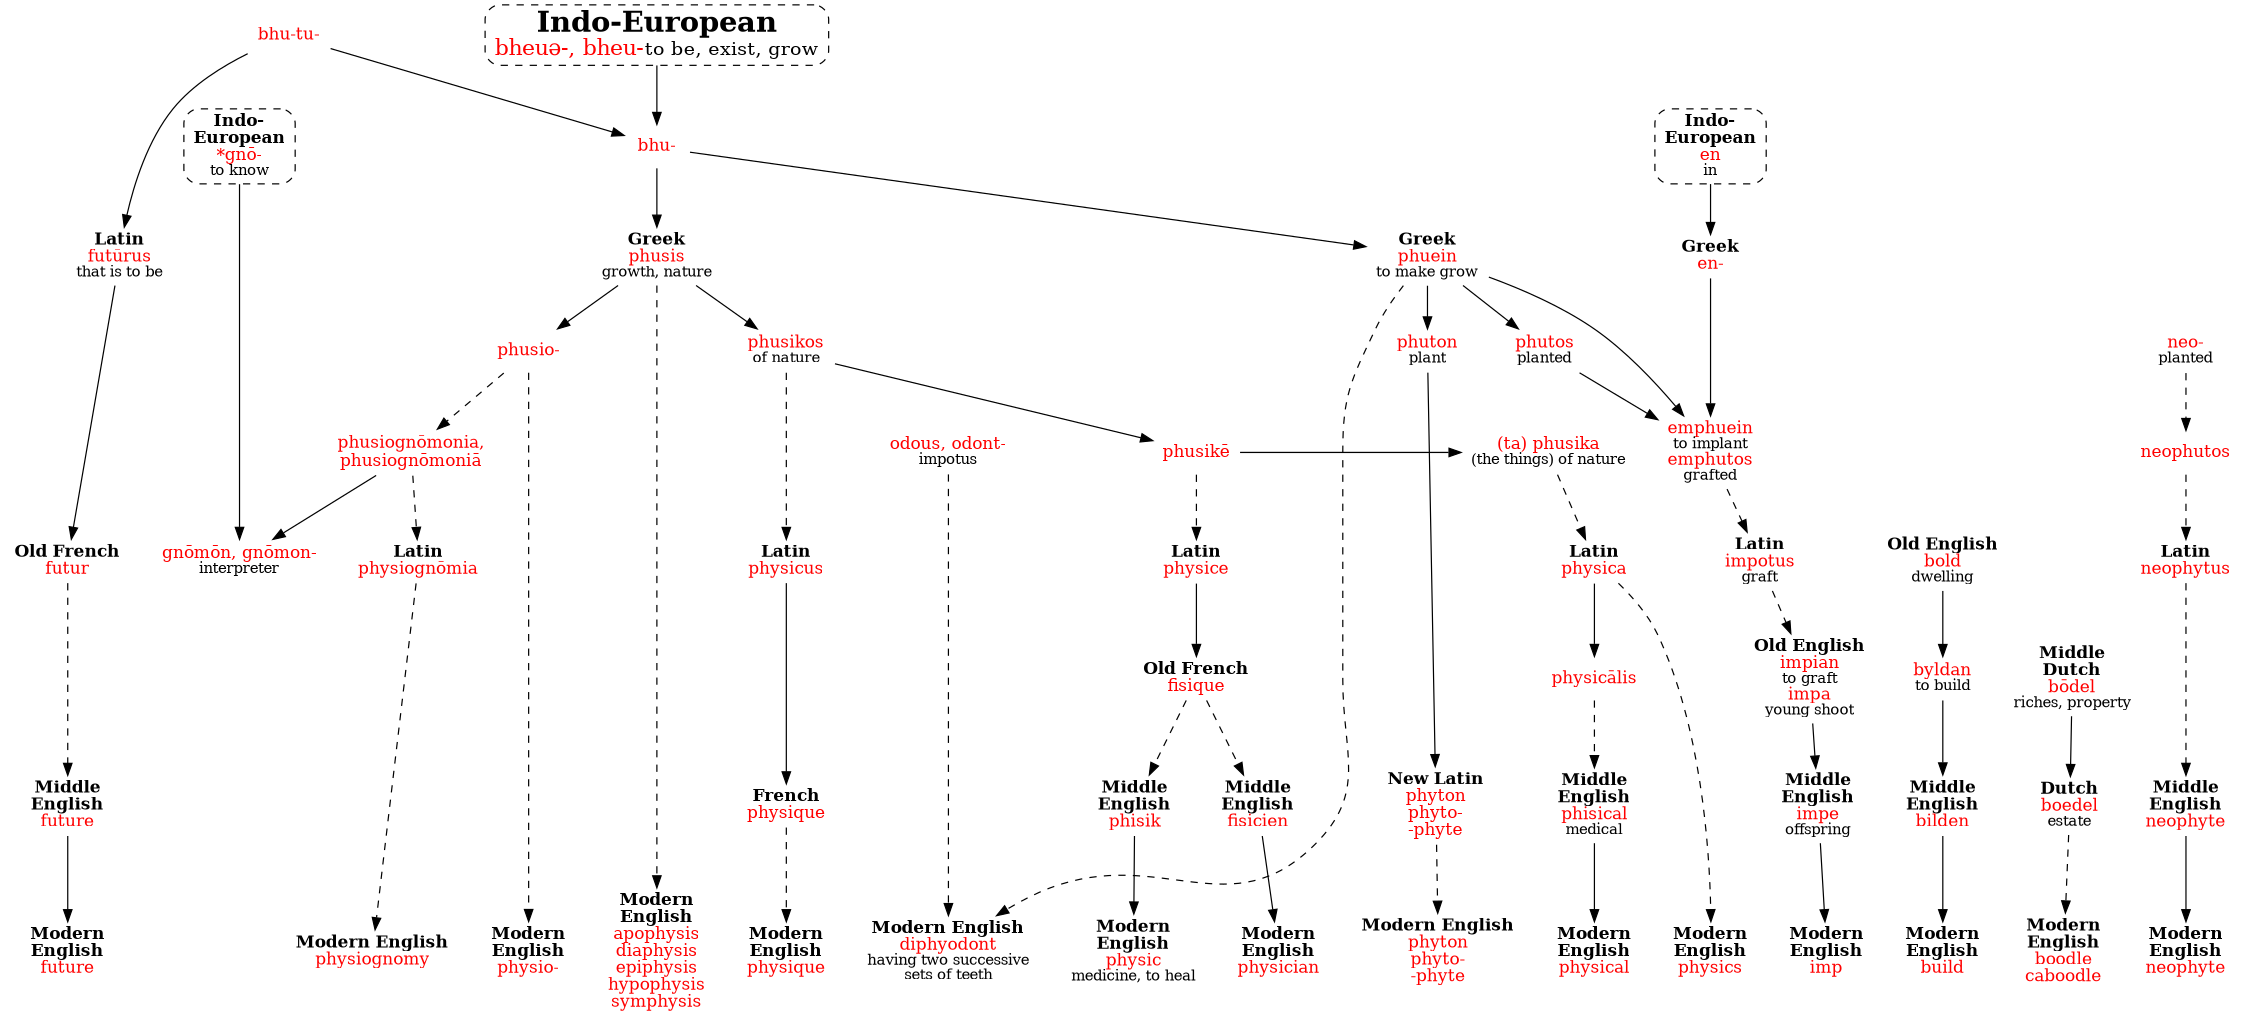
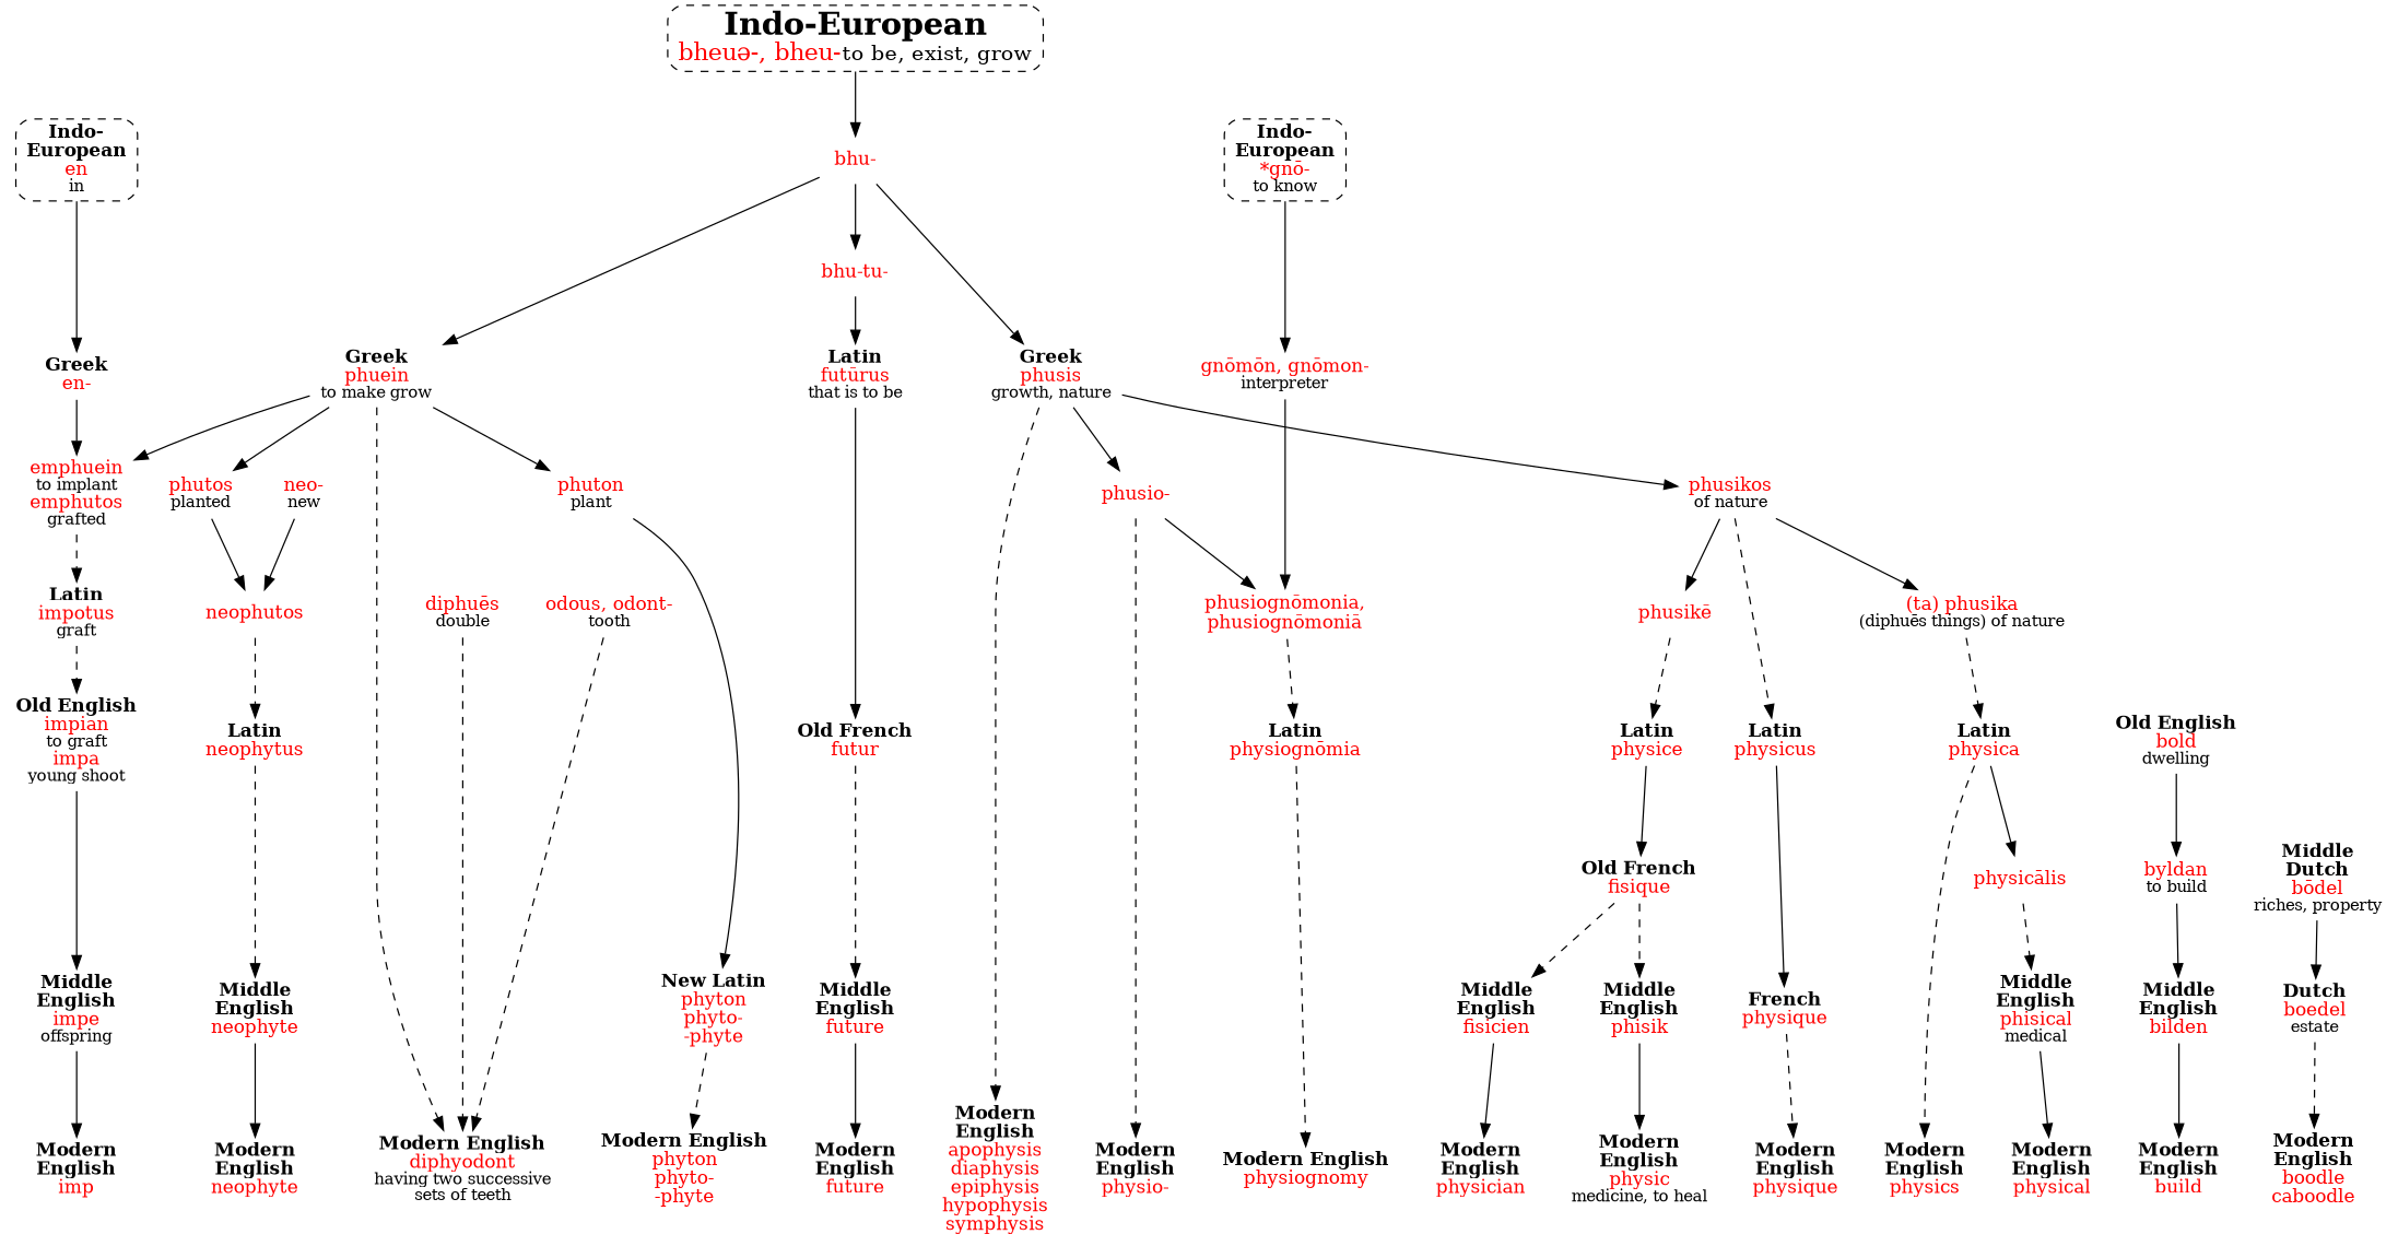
  strict digraph {
    node [shape=plaintext]
    n1 [label=<<font color="red">phuton</font><br/><font point-size="12">plant</font>>]
    n2 [label=<<font color="red">phutos</font><br/><font point-size="12">planted</font>>]
-   n3 [label=<<font color="red">(ta) phusika</font><br/><font point-size="12">(the things) of nature</font>>]
+   n3 [label=<<font color="red">(ta) phusika</font><br/><font point-size="12">(diphuēs things) of nature</font>>]
    n4 [label=<<font color="red">phusikē</font>>]
    n5 [label=<<b>Modern<br/>English</b><br/><font color="red">build</font>>]
    n6 [label=<<b>Modern<br/>English</b><br/><font color="red">boodle<br/>caboodle</font>>]
    n7 [label=<<b>Modern<br/>English</b><br/><font color="red">imp</font>>]
    n8 [label=<<b>Modern<br/>English</b><br/><font color="red">physio-</font>>]
    n9 [label=<<b>Modern English</b><br/><font color="red">physiognomy</font>>]
    n10 [label=<<b>Modern<br/>English</b><br/><font color="red">physique</font>>]
    n11 [label=<<b>Modern<br/>English</b><br/><font color="red">physics</font>>]
    n12 [label=<<b>Modern<br/>English</b><br/><font color="red">physical</font>>]
    n13 [label=<<b>Modern<br/>English</b><br/><font color="red">physic</font><br/><font point-size="12">medicine, to heal</font>>]
    n14 [label=<<b>Modern<br/>English</b><br/><font color="red">physician</font>>]
    n15 [label=<<b>Modern English</b><br/><font color="red">phyton<br/>phyto-<br/>-phyte</font>>]
    n16 [label=<<b>Modern English</b><br/><font color="red">diphyodont</font><br/><font point-size="12">having two successive<br/>sets of teeth</font>>]
    n17 [label=<<b>Modern<br/>English</b><br/><font color="red">neophyte</font>>]
    n18 [label=<<b>Modern<br/>English</b><br/><font color="red">apophysis<br/>diaphysis<br/>epiphysis<br/>hypophysis<br/>symphysis</font>>]
    n19 [label=<<b>Modern<br/>English</b><br/><font color="red">future</font>>]
    n20 [label=<<b>Middle<br/>English</b><br/><font color="red">bilden</font>>]
    n21 [label=<<b>Dutch</b><br/><font color="red">boedel</font><br/><font point-size="12">estate</font>>]
    n22 [label=<<b>French</b><br/><font color="red">physique</font>>]
    n23 [label=<<b>Middle<br/>English</b><br/><font color="red">phisical</font><br/><font point-size="12">medical</font>>]
    n24 [label=<<b>Middle<br/>English</b><br/><font color="red">phisik</font>>]
    n25 [label=<<b>Middle<br/>English</b><br/><font color="red">fisicien</font>>]
    n26 [label=<<b>Middle<br/>English</b><br/><font color="red">neophyte</font>>]
    n27 [label=<<b>Middle<br/>English</b><br/><font color="red">future</font>>]
    n28 [label=<<b>Greek</b><br/><font color="red">phuein</font><br/><font point-size="12">to make grow</font>>]
    n29 [label=<<b>Greek</b><br/><font color="red">phusis</font><br/><font point-size="12">growth, nature</font>>]
    n30 [label=<<b>Latin</b><br/><font color="red">futūrus</font><br/><font point-size="12">that is to be</font>>]
    n31 [label=<<b>Greek</b><br/><font color="red">en-</font>>]
    n32 [label=<<b>Latin</b><br/><font color="red">physiognōmia</font>>]
    n33 [label=<<b>Latin</b><br/><font color="red">physicus</font>>]
    n34 [label=<<b>Latin</b><br/><font color="red">physica</font>>]
    n35 [label=<<b>Latin</b><br/><font color="red">physice</font>>]
    n36 [label=<<b>Latin</b><br/><font color="red">neophytus</font>>]
-   n38 [label=<<font color="red">odous, odont-</font><br/><font point-size="12">impotus</font>>]
+   n37 [label=<<font color="red">diphuēs</font><br/><font point-size="12">double</font>>]
+   n38 [label=<<font color="red">odous, odont-</font><br/><font point-size="12">tooth</font>>]
    n39 [label=<<font color="red">neophutos</font>>]
    n40 [label=<<font color="red">bhu-</font>>]
    n41 [label=<<b>Indo-<br/>European</b><br/><font color="red">en</font><br/><font point-size="12">in</font>> shape=box style="dashed,rounded"]
    n42 [label=<<b>Indo-<br/>European</b><br/><font color="red">*gnō-</font><br/><font point-size="12">to know</font>> shape=box style="dashed,rounded"]
    n43 [label=<<b>New Latin</b><br/><font color="red">phyton<br/>phyto-<br/>-phyte</font>>]
    n44 [label=<<font color="red">emphuein</font><br/><font point-size="12">to implant</font><br/><font color="red">emphutos</font><br/><font point-size="12">grafted</font>>]
    n45 [label=<<font color="red">phusio-</font>>]
    n46 [label=<<font color="red">phusikos</font><br/><font point-size="12">of nature</font>>]
    n47 [label=<<b>Old French</b><br/><font color="red">futur</font>>]
    n48 [label=<<font color="red">physicālis</font>>]
    n49 [label=<<b>Old French</b><br/><font color="red">fisique</font>>]
    n50 [label=<<font color="red">bhu-tu-</font>>]
    n51 [label=<<font color="red">gnōmōn, gnōmon-</font><br/><font point-size="12">interpreter</font>>]
    n52 [label=<<font point-size="24"><b>Indo-European</b></font><br/><font point-size="18" color="red">bheuə-, bheu-</font><font point-size="16">to be, exist, grow</font>> shape=box style="dashed,rounded"]
    n53 [label=<<b>Old English</b><br/><font color="red">bold</font><br/><font point-size="12">dwelling</font>>]
    n54 [label=<<font color="red">byldan</font><br/><font point-size="12">to build</font>>]
    n55 [label=<<b>Middle<br/>Dutch</b><br/><font color="red">bōdel</font><br/><font point-size="12">riches, property</font>>]
    n56 [label=<<b>Latin</b><br/><font color="red">impotus</font><br/><font point-size="12">graft</font>>]
    n57 [label=<<font color="red">phusiognōmonia,<br/>phusiognōmoniā</font>>]
    n58 [label=<<b>Old English</b><br/><font color="red">impian</font><br/><font point-size="12">to graft</font><br/><font color="red">impa</font><br/><font point-size="12">young shoot</font>>]
    n59 [label=<<b>Middle<br/>English</b><br/><font color="red">impe</font><br/><font point-size="12">offspring</font>>]
-   n60 [label=<<font color="red">neo-</font><br/><font point-size="12">planted</font>>]
+   n60 [label=<<font color="red">neo-</font><br/><font point-size="12">new</font>>]
    subgraph sub_1 {
      rank=same
      n1
      n2
    }
    subgraph sub_2 {
      rank=same
      n3
      n4
    }
    subgraph sub_3 {
      rank=same
      n5
      n6
      n7
      n8
      n9
      n10
      n11
      n12
      n13
      n14
      n15
      n16
      n17
      n18
      n19
    }
    subgraph sub_4 {
      rank=same
      n20
      n21
      n22
      n23
      n24
      n25
      n26
      n27
    }
    subgraph sub_5 {
      rank=same
      n28
      n29
      n30
      n31
    }
    subgraph sub_6 {
      rank=same
      n32
      n33
      n34
      n35
      n36
    }
    subgraph sub_7 {
      rank=same
+     n37
      n38
      n39
    }
    subgraph sub_8 {
      rank=same
      n40
      n41
      n42
    }
    n1 -> n43 [style=solid]
-   n2 -> n44
+   n2 -> n39
    n3 -> n34 [style=dashed]
    n4 -> n35 [style=dashed]
    n5 -> n6 [style=invis]
    n20 -> n5
    n21 -> n6 [style=dashed]
    n22 -> n10 [style=dashed]
    n23 -> n12
    n24 -> n13
    n25 -> n14
    n26 -> n17
    n27 -> n19
    n28 -> n1
    n28 -> n2
    n28 -> n16 [style=dashed]
    n28 -> n44
    n29 -> n18 [style=dashed]
    n29 -> n45
    n29 -> n46
    n30 -> n47
    n31 -> n44
    n32 -> n9 [style=dashed]
    n33 -> n22
    n34 -> n11 [style=dashed]
    n34 -> n48 [weight=2]
    n35 -> n49
    n36 -> n26 [style=dashed]
+   n37 -> n16 [style=dashed]
    n38 -> n16 [style=dashed]
    n39 -> n36 [style=dashed]
    n40 -> n28
    n40 -> n29
-   n50 -> n40
+   n40 -> n50
    n41 -> n31
    n42 -> n51
    n43 -> n15 [style=dashed]
    n44 -> n56 [style=dashed]
    n45 -> n8 [style=dashed]
-   n45 -> n57 [style=dashed]
-   n4 -> n3
+   n45 -> n57
+   n46 -> n3
    n46 -> n4
    n46 -> n33 [style=dashed]
    n47 -> n27 [style=dashed]
    n48 -> n23 [style=dashed]
    n49 -> n24 [style=dashed]
    n49 -> n25 [style=dashed]
    n50 -> n30
-   n57 -> n51
+   n51 -> n57
    n52 -> n40
    n53 -> n54 [weight=2]
    n54 -> n20
    n55 -> n21
    n56 -> n58 [style=dashed]
    n57 -> n32 [style=dashed]
    n58 -> n59
    n59 -> n7
-   n60 -> n39 [style=dashed]
+   n60 -> n39
  }
